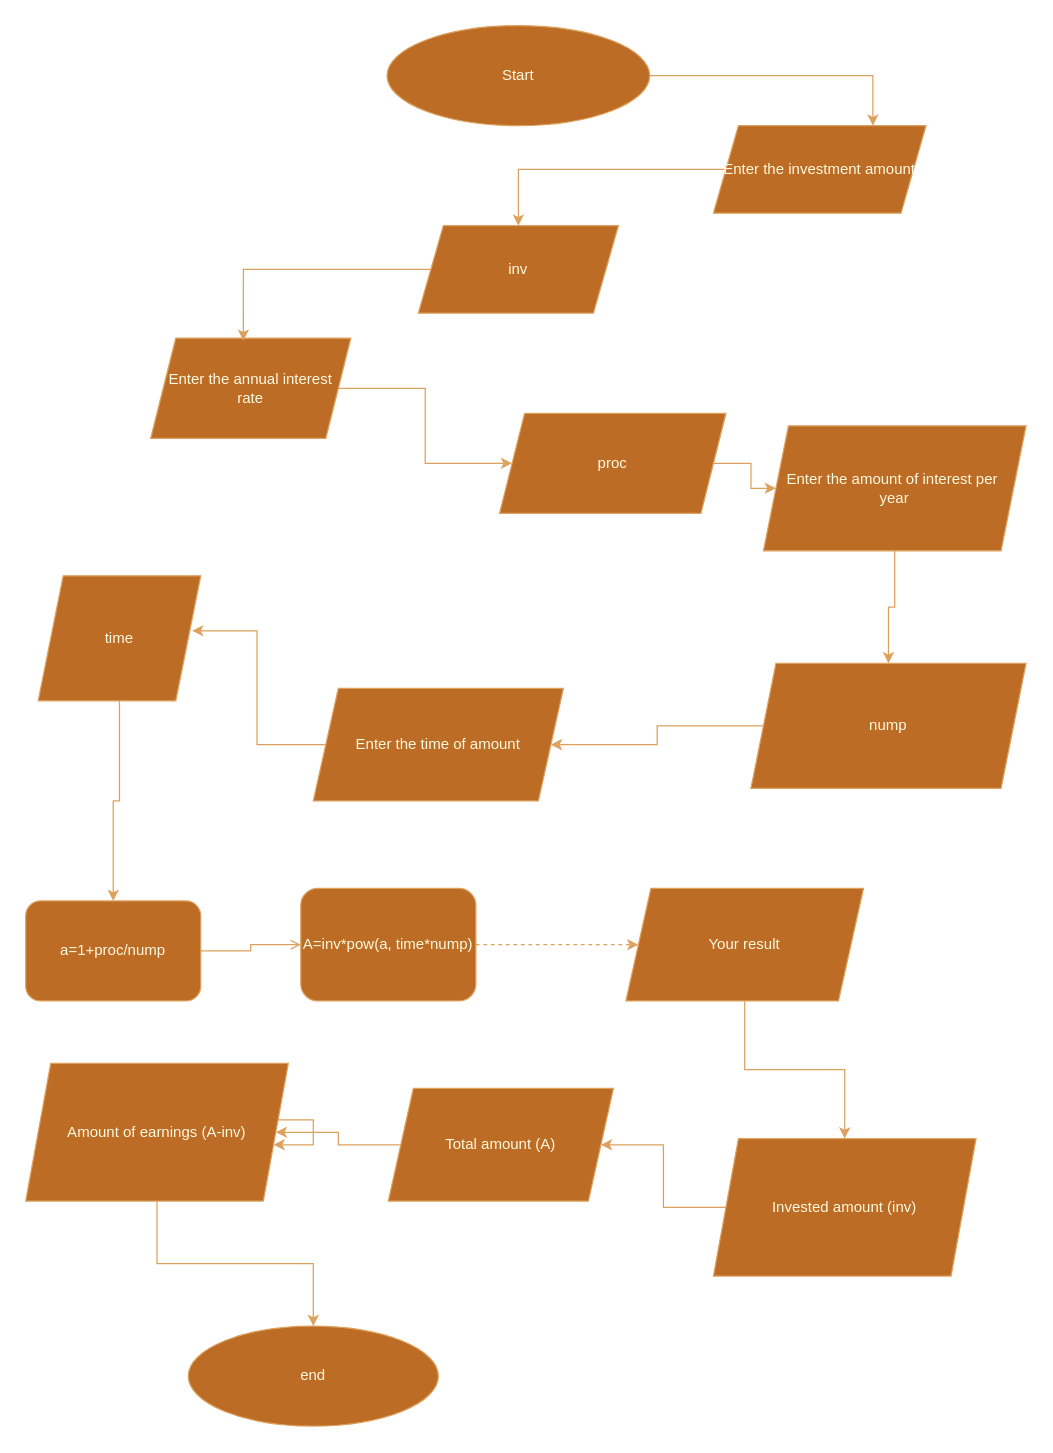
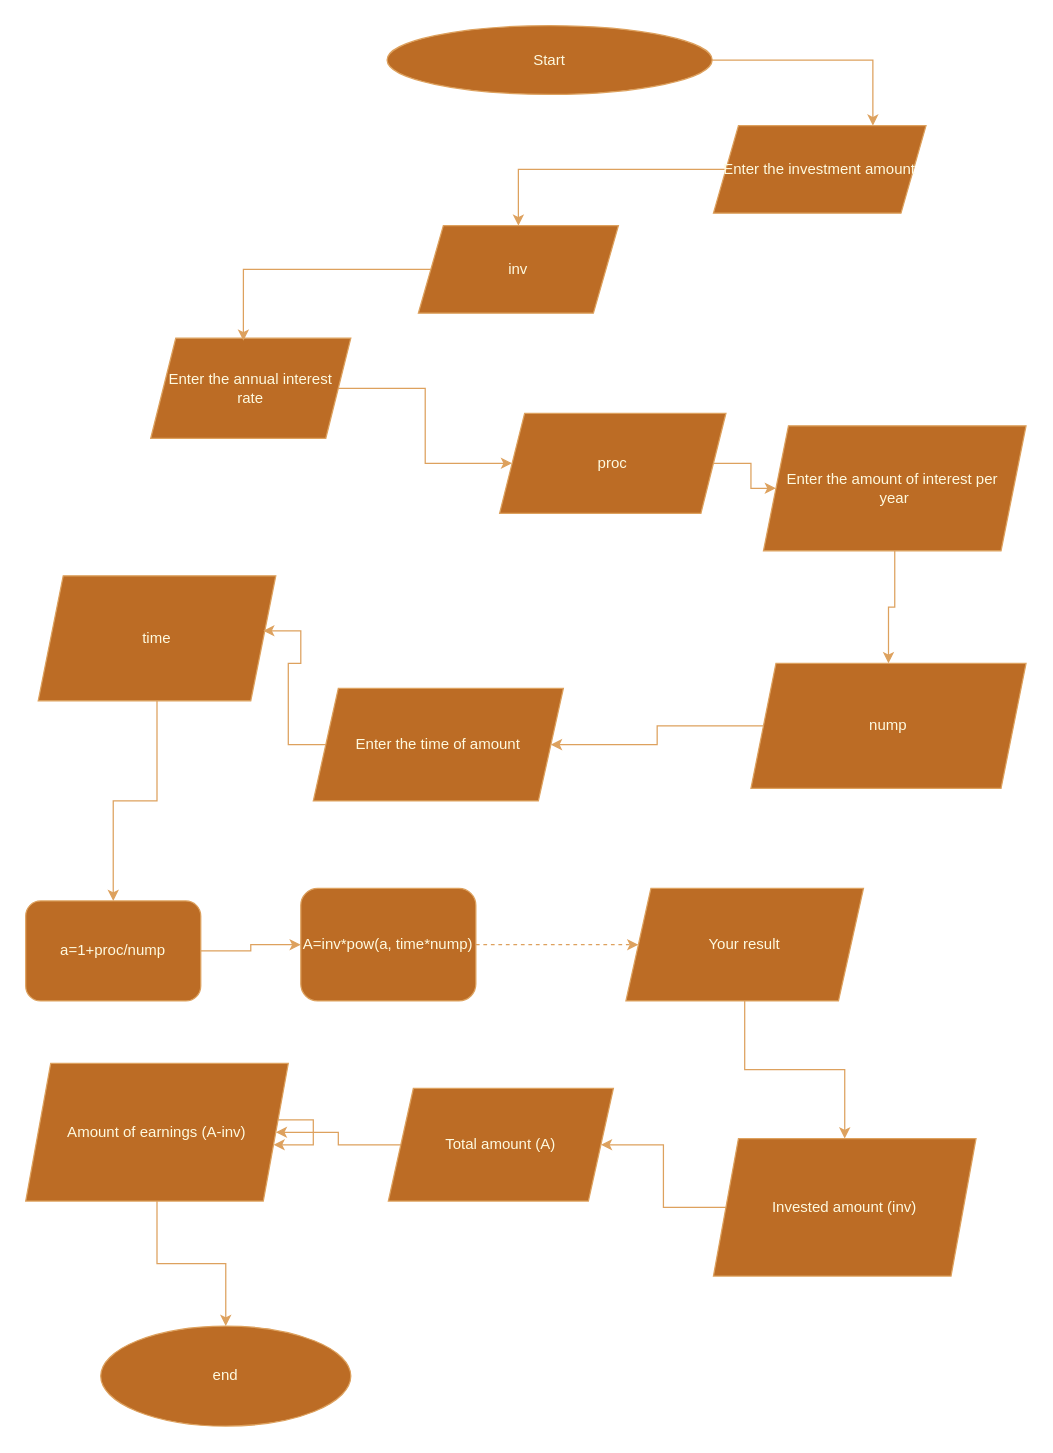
  <mxCell id="0" />
  <mxCell id="1" parent="0" />
  <mxCell id="2" style="edgeStyle=orthogonalEdgeStyle;rounded=0;orthogonalLoop=1;jettySize=auto;html=1;entryX=0.75;entryY=0;entryDx=0;entryDy=0;labelBackgroundColor=none;strokeColor=#DDA15E;fontColor=default;" parent="1" source="3" target="5" edge="1"><mxGeometry relative="1" as="geometry" /></mxCell>
- <mxCell id="3" value="Start" style="ellipse;whiteSpace=wrap;html=1;labelBackgroundColor=none;fillColor=#BC6C25;strokeColor=#DDA15E;fontColor=#FEFAE0;" parent="1" vertex="1"><mxGeometry x="309" y="20" width="210" height="80" as="geometry" /></mxCell>
+ <mxCell id="3" value="Start" style="ellipse;whiteSpace=wrap;html=1;labelBackgroundColor=none;fillColor=#BC6C25;strokeColor=#DDA15E;fontColor=#FEFAE0;" parent="1" vertex="1"><mxGeometry x="309" y="20" width="260" height="55" as="geometry" /></mxCell>
  <mxCell id="4" style="edgeStyle=orthogonalEdgeStyle;rounded=0;orthogonalLoop=1;jettySize=auto;html=1;entryX=0.5;entryY=0;entryDx=0;entryDy=0;labelBackgroundColor=none;strokeColor=#DDA15E;fontColor=default;" parent="1" source="5" target="6" edge="1"><mxGeometry relative="1" as="geometry" /></mxCell>
  <mxCell id="5" value="Enter the investment amount" style="shape=parallelogram;perimeter=parallelogramPerimeter;whiteSpace=wrap;html=1;fixedSize=1;labelBackgroundColor=none;fillColor=#BC6C25;strokeColor=#DDA15E;fontColor=#FEFAE0;" parent="1" vertex="1"><mxGeometry x="570" y="100" width="170" height="70" as="geometry" /></mxCell>
  <mxCell id="6" value="inv" style="shape=parallelogram;perimeter=parallelogramPerimeter;whiteSpace=wrap;html=1;fixedSize=1;labelBackgroundColor=none;fillColor=#BC6C25;strokeColor=#DDA15E;fontColor=#FEFAE0;" parent="1" vertex="1"><mxGeometry x="334" y="180" width="160" height="70" as="geometry" /></mxCell>
  <mxCell id="7" style="edgeStyle=orthogonalEdgeStyle;rounded=0;orthogonalLoop=1;jettySize=auto;html=1;labelBackgroundColor=none;strokeColor=#DDA15E;fontColor=default;" parent="1" source="8" target="10" edge="1"><mxGeometry relative="1" as="geometry"><mxPoint x="400" y="650" as="targetPoint" /></mxGeometry></mxCell>
  <mxCell id="8" value="Enter the annual interest&lt;div&gt;rate&lt;/div&gt;" style="shape=parallelogram;perimeter=parallelogramPerimeter;whiteSpace=wrap;html=1;fixedSize=1;labelBackgroundColor=none;fillColor=#BC6C25;strokeColor=#DDA15E;fontColor=#FEFAE0;" parent="1" vertex="1"><mxGeometry x="120" y="270" width="160" height="80" as="geometry" /></mxCell>
  <mxCell id="9" style="edgeStyle=orthogonalEdgeStyle;rounded=0;orthogonalLoop=1;jettySize=auto;html=1;labelBackgroundColor=none;strokeColor=#DDA15E;fontColor=default;" parent="1" source="10" target="13" edge="1"><mxGeometry relative="1" as="geometry"><mxPoint x="670" y="370" as="targetPoint" /></mxGeometry></mxCell>
  <mxCell id="10" value="proc" style="shape=parallelogram;perimeter=parallelogramPerimeter;whiteSpace=wrap;html=1;fixedSize=1;labelBackgroundColor=none;fillColor=#BC6C25;strokeColor=#DDA15E;fontColor=#FEFAE0;" parent="1" vertex="1"><mxGeometry x="399" y="330" width="181" height="80" as="geometry" /></mxCell>
  <mxCell id="11" style="edgeStyle=orthogonalEdgeStyle;rounded=0;orthogonalLoop=1;jettySize=auto;html=1;entryX=0.463;entryY=0.025;entryDx=0;entryDy=0;entryPerimeter=0;labelBackgroundColor=none;strokeColor=#DDA15E;fontColor=default;" parent="1" source="6" target="8" edge="1"><mxGeometry relative="1" as="geometry" /></mxCell>
  <mxCell id="12" style="edgeStyle=orthogonalEdgeStyle;rounded=0;orthogonalLoop=1;jettySize=auto;html=1;entryX=0.5;entryY=0;entryDx=0;entryDy=0;labelBackgroundColor=none;strokeColor=#DDA15E;fontColor=default;" parent="1" source="13" target="15" edge="1"><mxGeometry relative="1" as="geometry" /></mxCell>
  <mxCell id="13" value="Enter the amount of interest per&amp;nbsp;&lt;div&gt;year&lt;/div&gt;" style="shape=parallelogram;perimeter=parallelogramPerimeter;whiteSpace=wrap;html=1;fixedSize=1;labelBackgroundColor=none;fillColor=#BC6C25;strokeColor=#DDA15E;fontColor=#FEFAE0;" parent="1" vertex="1"><mxGeometry x="610" y="340" width="210" height="100" as="geometry" /></mxCell>
  <mxCell id="14" style="edgeStyle=orthogonalEdgeStyle;rounded=0;orthogonalLoop=1;jettySize=auto;html=1;labelBackgroundColor=none;strokeColor=#DDA15E;fontColor=default;" parent="1" source="15" target="16" edge="1"><mxGeometry relative="1" as="geometry" /></mxCell>
  <mxCell id="15" value="nump" style="shape=parallelogram;perimeter=parallelogramPerimeter;whiteSpace=wrap;html=1;fixedSize=1;labelBackgroundColor=none;fillColor=#BC6C25;strokeColor=#DDA15E;fontColor=#FEFAE0;" parent="1" vertex="1"><mxGeometry x="600" y="530" width="220" height="100" as="geometry" /></mxCell>
  <mxCell id="16" value="Enter the time of amount" style="shape=parallelogram;perimeter=parallelogramPerimeter;whiteSpace=wrap;html=1;fixedSize=1;labelBackgroundColor=none;fillColor=#BC6C25;strokeColor=#DDA15E;fontColor=#FEFAE0;" parent="1" vertex="1"><mxGeometry x="250" y="550" width="200" height="90" as="geometry" /></mxCell>
  <mxCell id="17" style="edgeStyle=orthogonalEdgeStyle;rounded=0;orthogonalLoop=1;jettySize=auto;html=1;labelBackgroundColor=none;strokeColor=#DDA15E;fontColor=default;" parent="1" source="18" target="21" edge="1"><mxGeometry relative="1" as="geometry"><mxPoint x="40" y="750" as="targetPoint" /></mxGeometry></mxCell>
- <mxCell id="18" value="time" style="shape=parallelogram;perimeter=parallelogramPerimeter;whiteSpace=wrap;html=1;fixedSize=1;labelBackgroundColor=none;fillColor=#BC6C25;strokeColor=#DDA15E;fontColor=#FEFAE0;" parent="1" vertex="1"><mxGeometry x="30" y="460" width="130" height="100" as="geometry" /></mxCell>
+ <mxCell id="18" value="time" style="shape=parallelogram;perimeter=parallelogramPerimeter;whiteSpace=wrap;html=1;fixedSize=1;labelBackgroundColor=none;fillColor=#BC6C25;strokeColor=#DDA15E;fontColor=#FEFAE0;" parent="1" vertex="1"><mxGeometry x="30" y="460" width="190" height="100" as="geometry" /></mxCell>
  <mxCell id="19" style="edgeStyle=orthogonalEdgeStyle;rounded=0;orthogonalLoop=1;jettySize=auto;html=1;entryX=0.947;entryY=0.44;entryDx=0;entryDy=0;entryPerimeter=0;labelBackgroundColor=none;strokeColor=#DDA15E;fontColor=default;" parent="1" source="16" target="18" edge="1"><mxGeometry relative="1" as="geometry" /></mxCell>
- <mxCell id="20" style="edgeStyle=orthogonalEdgeStyle;rounded=0;orthogonalLoop=1;jettySize=auto;html=1;labelBackgroundColor=none;strokeColor=#DDA15E;fontColor=default;endArrow=open;" parent="1" source="21" target="23" edge="1"><mxGeometry relative="1" as="geometry"><mxPoint x="300" y="740" as="targetPoint" /></mxGeometry></mxCell>
+ <mxCell id="20" style="edgeStyle=orthogonalEdgeStyle;rounded=0;orthogonalLoop=1;jettySize=auto;html=1;labelBackgroundColor=none;strokeColor=#DDA15E;fontColor=default;" parent="1" source="21" target="23" edge="1"><mxGeometry relative="1" as="geometry"><mxPoint x="300" y="740" as="targetPoint" /></mxGeometry></mxCell>
  <mxCell id="21" value="a=1+proc/nump" style="rounded=1;whiteSpace=wrap;html=1;labelBackgroundColor=none;fillColor=#BC6C25;strokeColor=#DDA15E;fontColor=#FEFAE0;" parent="1" vertex="1"><mxGeometry x="20" y="720" width="140" height="80" as="geometry" /></mxCell>
  <mxCell id="22" style="edgeStyle=orthogonalEdgeStyle;rounded=0;orthogonalLoop=1;jettySize=auto;html=1;labelBackgroundColor=none;strokeColor=#DDA15E;fontColor=default;dashed=1;" parent="1" source="23" target="25" edge="1"><mxGeometry relative="1" as="geometry"><mxPoint x="560" y="740" as="targetPoint" /></mxGeometry></mxCell>
  <mxCell id="23" value="A=inv*pow(a, time*nump)" style="rounded=1;whiteSpace=wrap;html=1;labelBackgroundColor=none;fillColor=#BC6C25;strokeColor=#DDA15E;fontColor=#FEFAE0;" parent="1" vertex="1"><mxGeometry x="240" y="710" width="140" height="90" as="geometry" /></mxCell>
  <mxCell id="24" style="edgeStyle=orthogonalEdgeStyle;rounded=0;orthogonalLoop=1;jettySize=auto;html=1;labelBackgroundColor=none;strokeColor=#DDA15E;fontColor=default;" parent="1" source="25" target="27" edge="1"><mxGeometry relative="1" as="geometry"><mxPoint x="770" y="890" as="targetPoint" /></mxGeometry></mxCell>
  <mxCell id="25" value="Your result" style="shape=parallelogram;perimeter=parallelogramPerimeter;whiteSpace=wrap;html=1;fixedSize=1;labelBackgroundColor=none;fillColor=#BC6C25;strokeColor=#DDA15E;fontColor=#FEFAE0;" parent="1" vertex="1"><mxGeometry x="500" y="710" width="190" height="90" as="geometry" /></mxCell>
  <mxCell id="26" style="edgeStyle=orthogonalEdgeStyle;rounded=0;orthogonalLoop=1;jettySize=auto;html=1;labelBackgroundColor=none;strokeColor=#DDA15E;fontColor=default;" parent="1" source="27" target="29" edge="1"><mxGeometry relative="1" as="geometry"><mxPoint x="430" y="930" as="targetPoint" /></mxGeometry></mxCell>
  <mxCell id="27" value="Invested amount (inv)" style="shape=parallelogram;perimeter=parallelogramPerimeter;whiteSpace=wrap;html=1;fixedSize=1;labelBackgroundColor=none;fillColor=#BC6C25;strokeColor=#DDA15E;fontColor=#FEFAE0;" parent="1" vertex="1"><mxGeometry x="570" y="910" width="210" height="110" as="geometry" /></mxCell>
  <mxCell id="28" style="edgeStyle=orthogonalEdgeStyle;rounded=0;orthogonalLoop=1;jettySize=auto;html=1;labelBackgroundColor=none;strokeColor=#DDA15E;fontColor=default;" parent="1" source="29" target="31" edge="1"><mxGeometry relative="1" as="geometry"><mxPoint x="170" y="930" as="targetPoint" /></mxGeometry></mxCell>
  <mxCell id="29" value="Total amount (A)" style="shape=parallelogram;perimeter=parallelogramPerimeter;whiteSpace=wrap;html=1;fixedSize=1;labelBackgroundColor=none;fillColor=#BC6C25;strokeColor=#DDA15E;fontColor=#FEFAE0;" parent="1" vertex="1"><mxGeometry x="310" y="870" width="180" height="90" as="geometry" /></mxCell>
  <mxCell id="30" style="edgeStyle=orthogonalEdgeStyle;rounded=0;orthogonalLoop=1;jettySize=auto;html=1;labelBackgroundColor=none;strokeColor=#DDA15E;fontColor=default;" parent="1" source="31" target="32" edge="1"><mxGeometry relative="1" as="geometry" /></mxCell>
  <mxCell id="31" value="Amount of earnings (A-inv)" style="shape=parallelogram;perimeter=parallelogramPerimeter;whiteSpace=wrap;html=1;fixedSize=1;labelBackgroundColor=none;fillColor=#BC6C25;strokeColor=#DDA15E;fontColor=#FEFAE0;" parent="1" vertex="1"><mxGeometry x="20" y="850" width="210" height="110" as="geometry" /></mxCell>
- <mxCell id="32" value="end" style="ellipse;whiteSpace=wrap;html=1;labelBackgroundColor=none;fillColor=#BC6C25;strokeColor=#DDA15E;fontColor=#FEFAE0;" parent="1" vertex="1"><mxGeometry x="150" y="1060" width="200" height="80" as="geometry" /></mxCell>
+ <mxCell id="32" value="end" style="ellipse;whiteSpace=wrap;html=1;labelBackgroundColor=none;fillColor=#BC6C25;strokeColor=#DDA15E;fontColor=#FEFAE0;" parent="1" vertex="1"><mxGeometry x="80" y="1060" width="200" height="80" as="geometry" /></mxCell>
  <mxCell id="33" style="edgeStyle=orthogonalEdgeStyle;rounded=0;orthogonalLoop=1;jettySize=auto;html=1;labelBackgroundColor=none;strokeColor=#DDA15E;fontColor=default;" parent="1" source="31" target="31" edge="1"><mxGeometry relative="1" as="geometry" /></mxCell>
